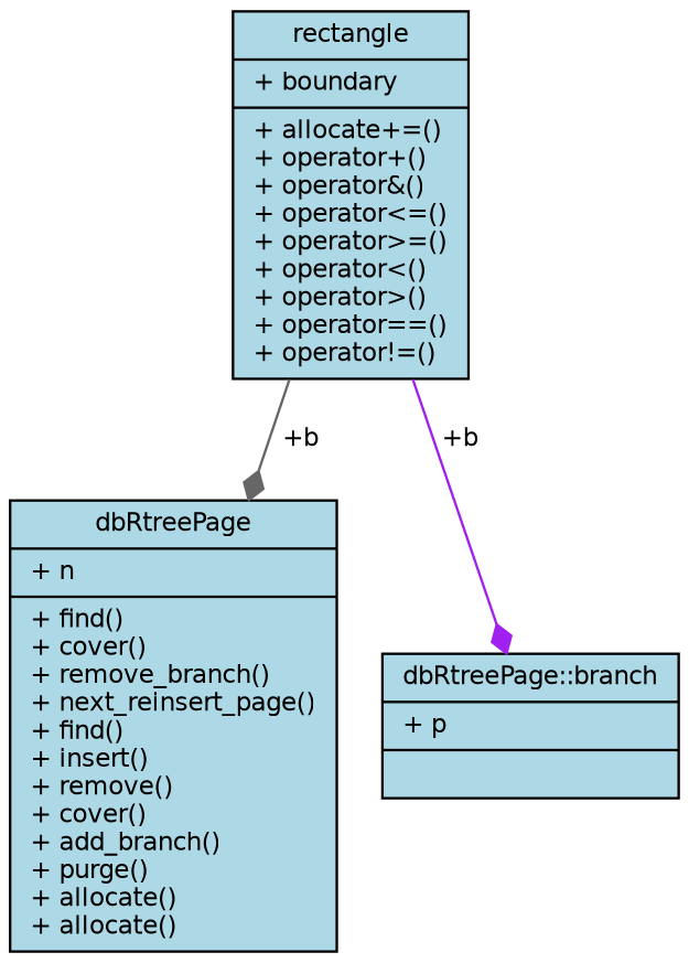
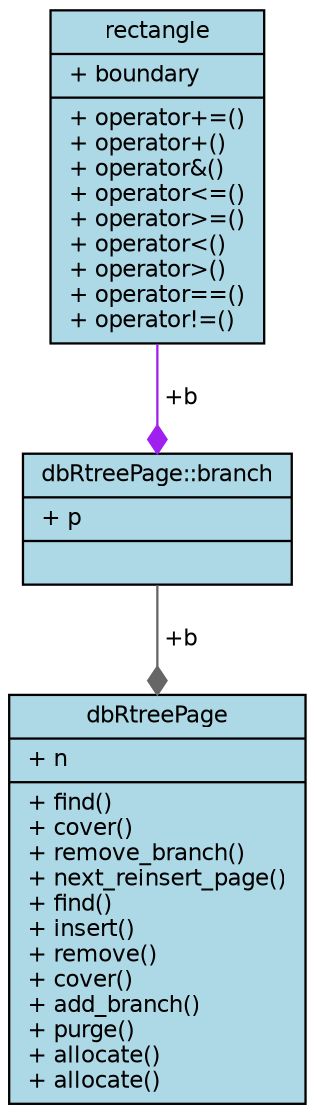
  digraph {
    node [color=black fillcolor=lightblue fontname=Helvetica fontsize=10 shape=record style=filled]
    edge [arrowhead=diamond fontname=Helvetica fontsize=10 labelfontname=Helvetica labelfontsize=10 style=solid]
    n1 [fontcolor=black height=0.2 label="{dbRtreePage\n|+ n\l|+ find()\l+ cover()\l+ remove_branch()\l+ next_reinsert_page()\l+ find()\l+ insert()\l+ remove()\l+ cover()\l+ add_branch()\l+ purge()\l+ allocate()\l+ allocate()\l}" width=0.4]
    n2 [height=0.2 label="{dbRtreePage::branch\n|+ p\l|}" width=0.4]
-   n3 [height=0.2 label="{rectangle\n|+ boundary\l|+ allocate+=()\l+ operator+()\l+ operator&()\l+ operator\<=()\l+ operator\>=()\l+ operator\<()\l+ operator\>()\l+ operator==()\l+ operator!=()\l}" width=0.4]
-   n3 -> n1 [color=gray40 label=" +b"]
+   n3 [height=0.2 label="{rectangle\n|+ boundary\l|+ operator+=()\l+ operator+()\l+ operator&()\l+ operator\<=()\l+ operator\>=()\l+ operator\<()\l+ operator\>()\l+ operator==()\l+ operator!=()\l}" width=0.4]
+   n2 -> n1 [color=gray40 label=" +b"]
    n3 -> n2 [color=purple label=" +b"]
  }
